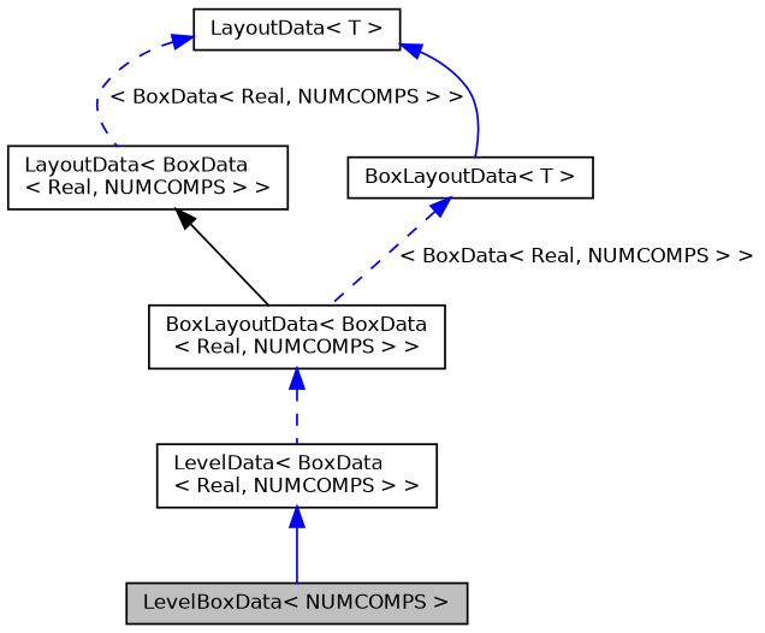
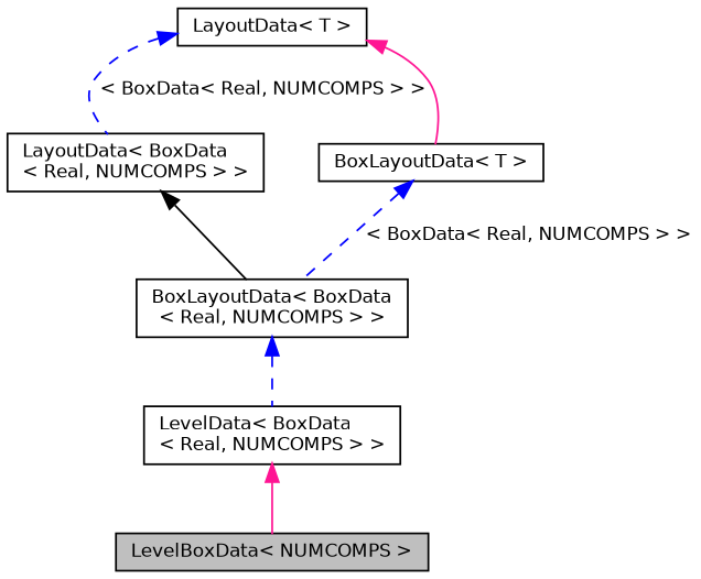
  digraph {
    node [color=black fillcolor=white fontname=Helvetica fontsize=10 shape=record style=filled]
    edge [color=blue dir=back fontname=Helvetica fontsize=10 labelfontname=Helvetica labelfontsize=10 style=solid]
    n1 [fillcolor=grey75 fontcolor=black height=0.2 label="LevelBoxData\< NUMCOMPS \>" width=0.4]
    n2 [height=0.2 label="LevelData\< BoxData\l\< Real, NUMCOMPS \> \>" width=0.4]
    n3 [height=0.2 label="BoxLayoutData\< BoxData\l\< Real, NUMCOMPS \> \>" width=0.4]
    n4 [height=0.2 label="LayoutData\< BoxData\l\< Real, NUMCOMPS \> \>" width=0.4]
    n5 [height=0.2 label="LayoutData\< T \>" width=0.4]
    n6 [height=0.2 label="BoxLayoutData\< T \>" width=0.4]
-   n2 -> n1
+   n2 -> n1 [color=deeppink]
    n3 -> n2 [style=dashed]
    n4 -> n3 [color=black]
    n5 -> n4 [label=" \< BoxData\< Real, NUMCOMPS \> \>" style=dashed]
-   n5 -> n6
+   n5 -> n6 [color=deeppink]
    n6 -> n3 [label=" \< BoxData\< Real, NUMCOMPS \> \>" style=dashed]
  }
